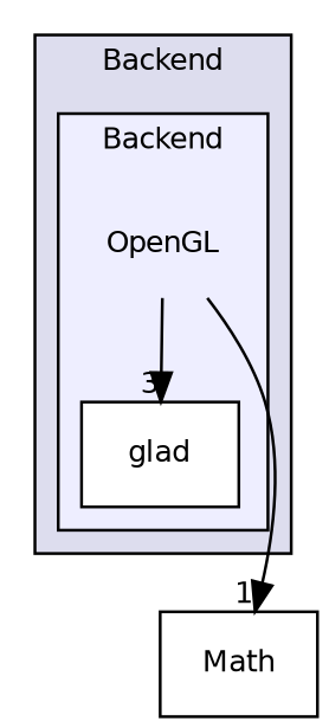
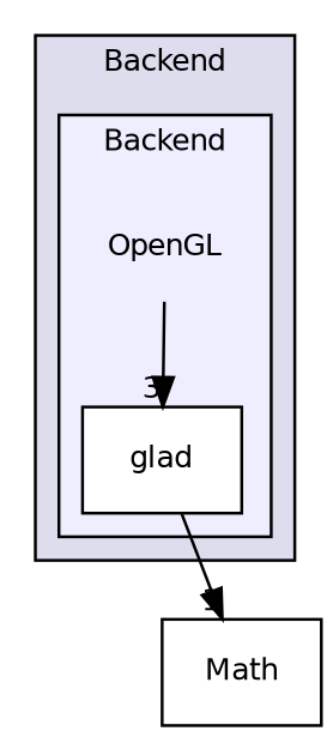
  digraph {
    compound=true
    node [fontname=Helvetica fontsize=10 shape=box]
    edge [labeldistance=1.5 labelfontname=Helvetica labelfontsize=10]
    n1 [label=OpenGL shape=plaintext]
    n2 [color=black fillcolor=white label=glad style=filled]
    n3 [label=Math]
    subgraph cluster_1 {
      bgcolor="#ddddee"
      fontname=Helvetica
      fontsize=10
      label=Backend
      pencolor=black
      subgraph cluster_2 {
        bgcolor="#eeeeff"
        fontname=Helvetica
        fontsize=10
        label=Backend
        pencolor=black
        n1
        n2
      }
    }
    n1 -> n2 [headlabel=3]
-   n1 -> n3 [headlabel=1]
+   n2 -> n3 [headlabel=1]
  }
